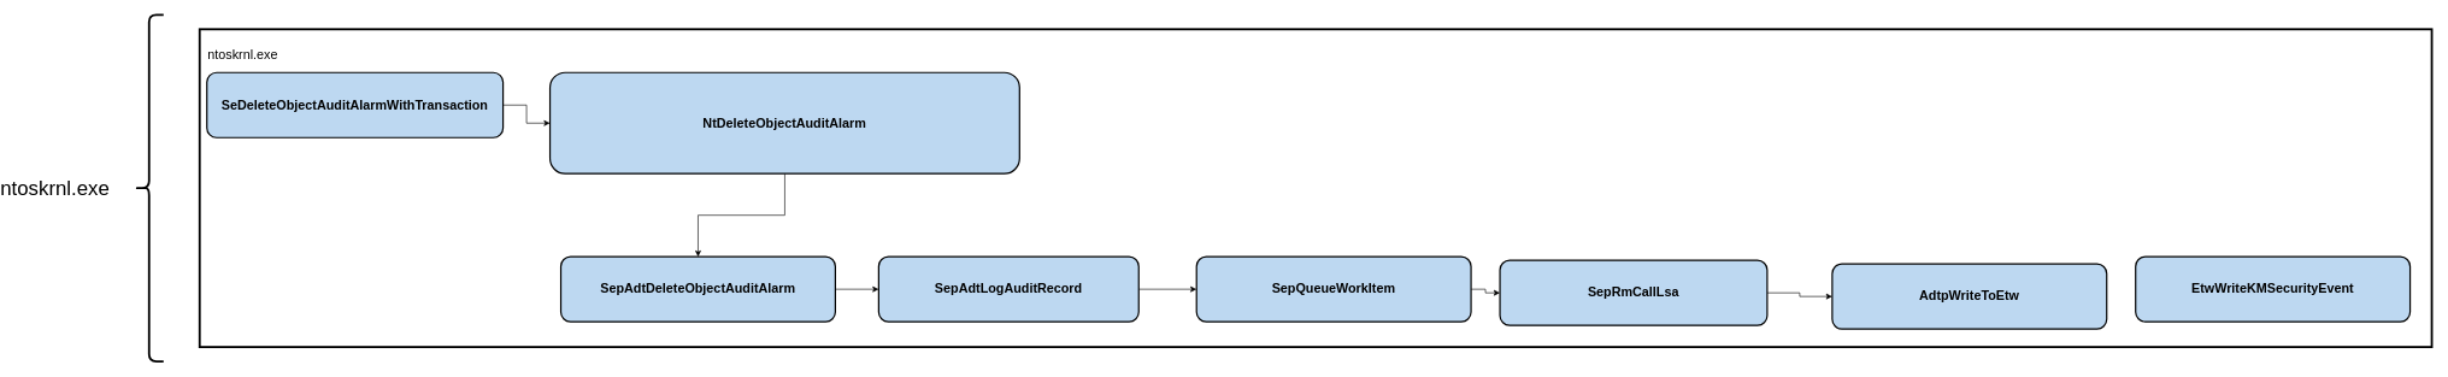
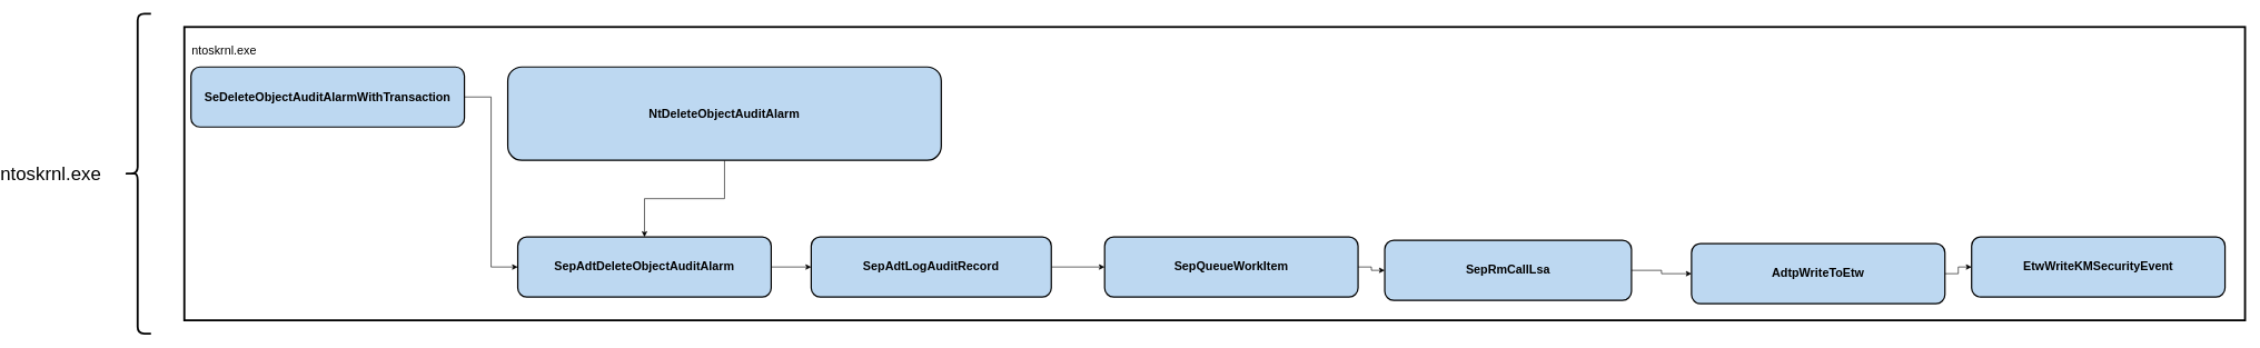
  <mxCell id="0" />
  <mxCell id="1" parent="0" />
  <mxCell id="2" value="&lt;span style=&quot;font-size: 28px;&quot;&gt;ntoskrnl.exe&lt;/span&gt;" style="text;html=1;strokeColor=none;fillColor=none;align=center;verticalAlign=middle;whiteSpace=wrap;rounded=0;" vertex="1" parent="1"><mxGeometry x="20" y="245" width="60" height="30" as="geometry" /></mxCell>
  <mxCell id="3" value="" style="shape=curlyBracket;whiteSpace=wrap;html=1;rounded=1;fontSize=20;strokeWidth=3;" vertex="1" parent="1"><mxGeometry x="160" y="20" width="40" height="480" as="geometry" /></mxCell>
  <mxCell id="4" value="" style="rounded=0;whiteSpace=wrap;html=1;fontSize=20;strokeWidth=3;" vertex="1" parent="1"><mxGeometry x="250" y="40" width="3090" height="440" as="geometry" /></mxCell>
  <mxCell id="5" style="edgeStyle=orthogonalEdgeStyle;rounded=0;orthogonalLoop=1;jettySize=auto;html=1;entryX=0;entryY=0.5;entryDx=0;entryDy=0;" edge="1" parent="1" source="6" target="16"><mxGeometry relative="1" as="geometry" /></mxCell>
  <mxCell id="6" value="&lt;b&gt;SepRmCallLsa&lt;/b&gt;" style="rounded=1;whiteSpace=wrap;html=1;fontSize=18;strokeWidth=2;fillColor=#BDD8F1;" vertex="1" parent="1"><mxGeometry x="2050" y="360" width="370" height="90" as="geometry" /></mxCell>
  <mxCell id="7" style="edgeStyle=orthogonalEdgeStyle;rounded=0;orthogonalLoop=1;jettySize=auto;html=1;entryX=0;entryY=0.5;entryDx=0;entryDy=0;" edge="1" parent="1" source="8" target="6"><mxGeometry relative="1" as="geometry" /></mxCell>
  <mxCell id="8" value="&lt;b&gt;SepQueueWorkItem&lt;/b&gt;" style="rounded=1;whiteSpace=wrap;html=1;fontSize=18;strokeWidth=2;fillColor=#BDD8F1;" vertex="1" parent="1"><mxGeometry x="1630" y="355" width="380" height="90" as="geometry" /></mxCell>
  <mxCell id="9" style="edgeStyle=orthogonalEdgeStyle;rounded=0;orthogonalLoop=1;jettySize=auto;html=1;entryX=0;entryY=0.5;entryDx=0;entryDy=0;" edge="1" parent="1" source="10" target="14"><mxGeometry relative="1" as="geometry" /></mxCell>
  <mxCell id="10" value="&lt;b&gt;SepAdtDeleteObjectAuditAlarm&lt;/b&gt;" style="rounded=1;whiteSpace=wrap;html=1;fontSize=18;strokeWidth=2;fillColor=#BDD8F1;" vertex="1" parent="1"><mxGeometry x="750" y="355" width="380" height="90" as="geometry" /></mxCell>
- <mxCell id="11" style="edgeStyle=orthogonalEdgeStyle;rounded=0;orthogonalLoop=1;jettySize=auto;html=1;exitX=1;exitY=0.5;exitDx=0;exitDy=0;" edge="1" parent="1" source="12" target="20"><mxGeometry relative="1" as="geometry" /></mxCell>
+ <mxCell id="11" style="edgeStyle=orthogonalEdgeStyle;rounded=0;orthogonalLoop=1;jettySize=auto;html=1;exitX=1;exitY=0.5;exitDx=0;exitDy=0;entryX=0;entryY=0.5;entryDx=0;entryDy=0;" edge="1" parent="1" source="12" target="10"><mxGeometry relative="1" as="geometry" /></mxCell>
  <mxCell id="12" value="&lt;b&gt;SeDeleteObjectAuditAlarmWithTransaction&lt;/b&gt;" style="rounded=1;whiteSpace=wrap;html=1;fontSize=18;strokeWidth=2;fillColor=#BDD8F1;" vertex="1" parent="1"><mxGeometry x="260" y="100" width="410" height="90" as="geometry" /></mxCell>
  <mxCell id="13" style="edgeStyle=orthogonalEdgeStyle;rounded=0;orthogonalLoop=1;jettySize=auto;html=1;entryX=0;entryY=0.5;entryDx=0;entryDy=0;" edge="1" parent="1" source="14" target="8"><mxGeometry relative="1" as="geometry" /></mxCell>
  <mxCell id="14" value="&lt;b&gt;SepAdtLogAuditRecord&lt;/b&gt;" style="rounded=1;whiteSpace=wrap;html=1;fontSize=18;strokeWidth=2;fillColor=#BDD8F1;" vertex="1" parent="1"><mxGeometry x="1190" y="355" width="360" height="90" as="geometry" /></mxCell>
+ <mxCell id="15" style="edgeStyle=orthogonalEdgeStyle;rounded=0;orthogonalLoop=1;jettySize=auto;html=1;entryX=0;entryY=0.5;entryDx=0;entryDy=0;" edge="1" parent="1" source="16" target="17"><mxGeometry relative="1" as="geometry" /></mxCell>
  <mxCell id="16" value="&lt;b&gt;AdtpWriteToEtw&lt;/b&gt;" style="rounded=1;whiteSpace=wrap;html=1;fontSize=18;strokeWidth=2;fillColor=#BDD8F1;" vertex="1" parent="1"><mxGeometry x="2510" y="365" width="380" height="90" as="geometry" /></mxCell>
  <mxCell id="17" value="&lt;b&gt;EtwWriteKMSecurityEvent&lt;/b&gt;" style="rounded=1;whiteSpace=wrap;html=1;fontSize=18;strokeWidth=2;fillColor=#BDD8F1;" vertex="1" parent="1"><mxGeometry x="2930" y="355" width="380" height="90" as="geometry" /></mxCell>
  <mxCell id="18" value="&lt;font style=&quot;font-size: 18px;&quot;&gt;ntoskrnl.exe&lt;/font&gt;" style="text;html=1;strokeColor=none;fillColor=none;align=center;verticalAlign=middle;whiteSpace=wrap;rounded=0;" vertex="1" parent="1"><mxGeometry x="280" y="60" width="60" height="30" as="geometry" /></mxCell>
  <mxCell id="19" style="edgeStyle=orthogonalEdgeStyle;rounded=0;orthogonalLoop=1;jettySize=auto;html=1;" edge="1" parent="1" source="20" target="10"><mxGeometry relative="1" as="geometry" /></mxCell>
  <mxCell id="20" value="&lt;b&gt;NtDeleteObjectAuditAlarm&lt;/b&gt;" style="rounded=1;whiteSpace=wrap;html=1;fontSize=18;strokeWidth=2;fillColor=#BDD8F1;" vertex="1" parent="1"><mxGeometry x="735" y="100" width="650" height="140" as="geometry" /></mxCell>
